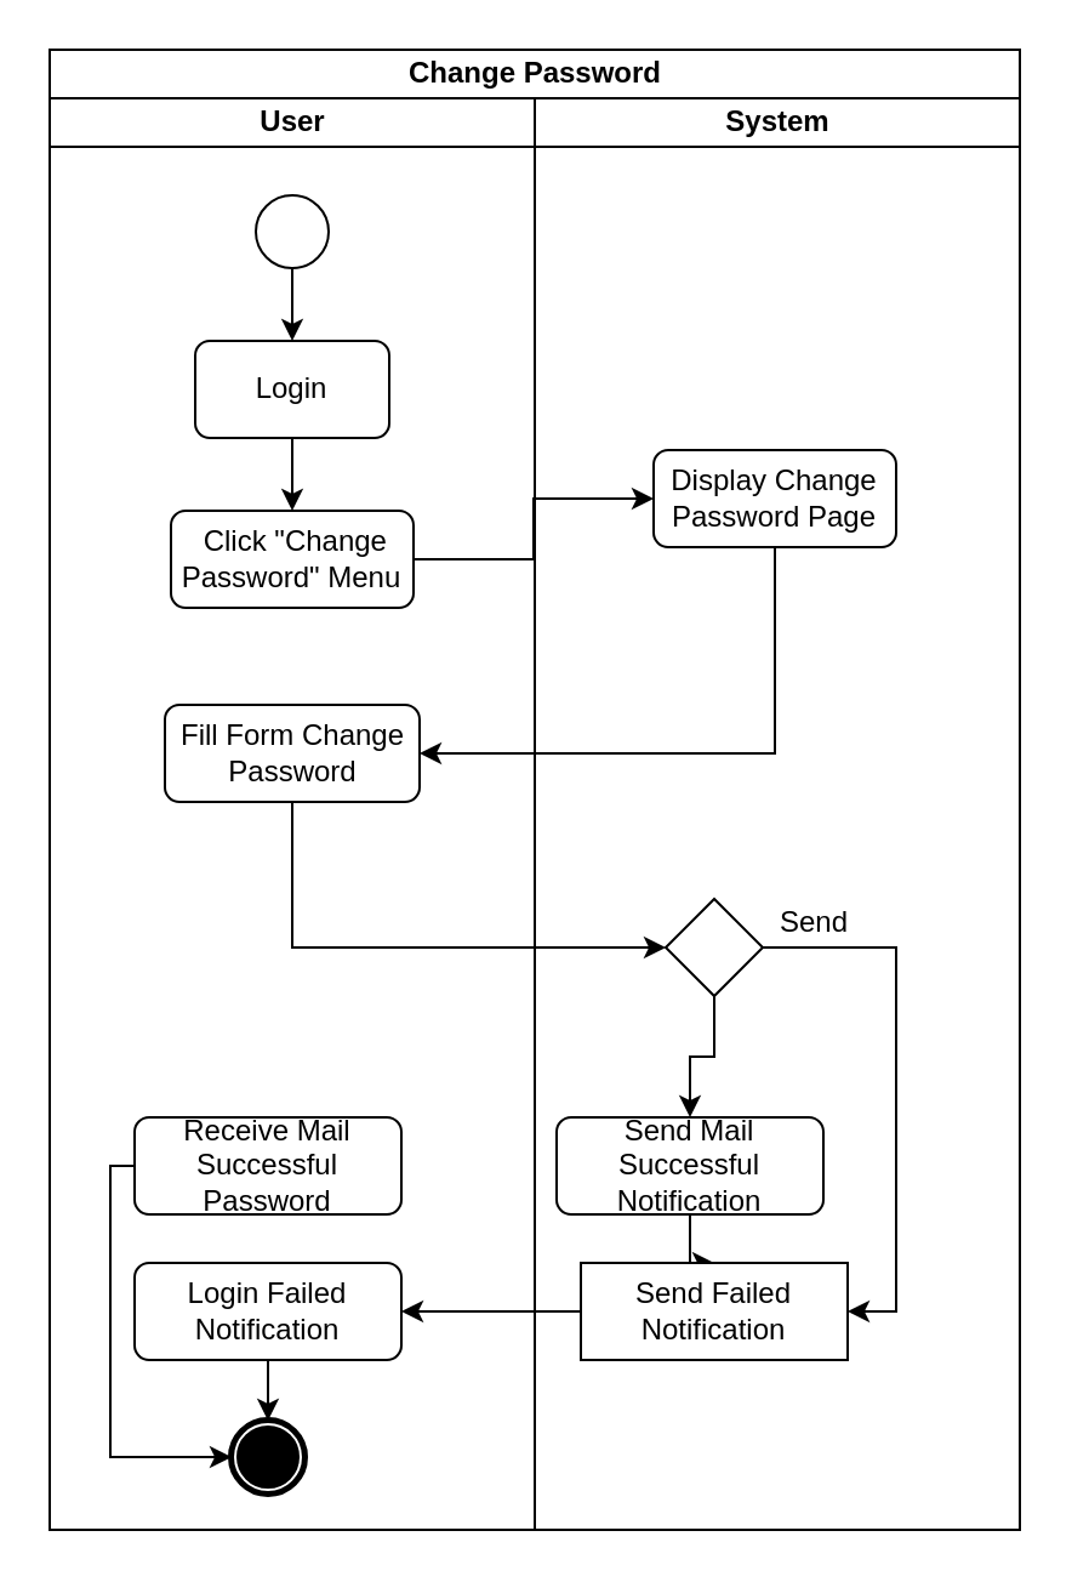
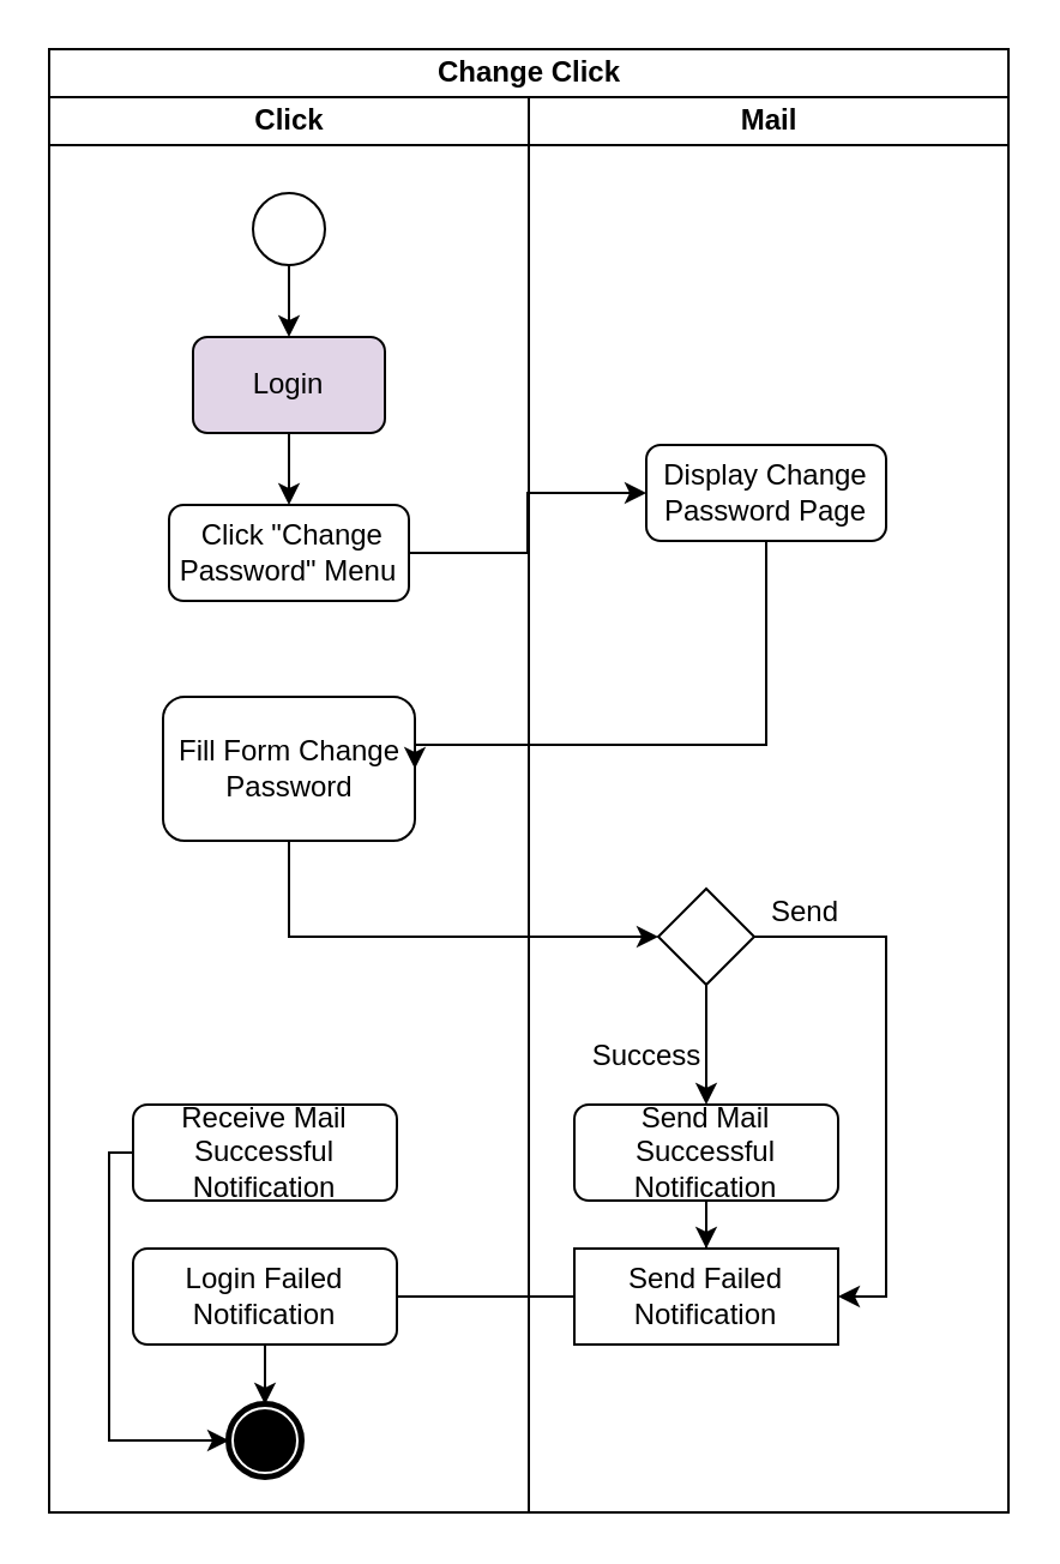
  <mxCell id="0" />
  <mxCell id="1" parent="0" />
- <mxCell id="2" value="Change Password" style="swimlane;html=1;childLayout=stackLayout;resizeParent=1;resizeParentMax=0;startSize=20;" parent="1" vertex="1"><mxGeometry x="20" y="20" width="400" height="610" as="geometry" /></mxCell>
- <mxCell id="3" value="User" style="swimlane;html=1;startSize=20;" parent="2" vertex="1"><mxGeometry y="20" width="200" height="590" as="geometry" /></mxCell>
+ <mxCell id="2" value="Change Click" style="swimlane;html=1;childLayout=stackLayout;resizeParent=1;resizeParentMax=0;startSize=20;" parent="1" vertex="1"><mxGeometry x="20" y="20" width="400" height="610" as="geometry" /></mxCell>
+ <mxCell id="3" value="Click" style="swimlane;html=1;startSize=20;" parent="2" vertex="1"><mxGeometry y="20" width="200" height="590" as="geometry" /></mxCell>
  <mxCell id="4" style="edgeStyle=orthogonalEdgeStyle;rounded=0;orthogonalLoop=1;jettySize=auto;html=1;entryX=0.5;entryY=0;entryDx=0;entryDy=0;" parent="3" source="5" target="12" edge="1"><mxGeometry relative="1" as="geometry" /></mxCell>
  <mxCell id="5" value="" style="ellipse;whiteSpace=wrap;html=1;aspect=fixed;fillColor=#FFFFFF;" parent="3" vertex="1"><mxGeometry x="85" y="40" width="30" height="30" as="geometry" /></mxCell>
  <mxCell id="6" value="&amp;nbsp;Click &quot;Change Password&quot; Menu" style="rounded=1;whiteSpace=wrap;html=1;fillColor=#FFFFFF;" parent="3" vertex="1"><mxGeometry x="50" y="170" width="100" height="40" as="geometry" /></mxCell>
- <mxCell id="7" value="Receive Mail Successful Password" style="rounded=1;whiteSpace=wrap;html=1;fillColor=#FFFFFF;" parent="3" vertex="1"><mxGeometry x="35" y="420" width="110" height="40" as="geometry" /></mxCell>
+ <mxCell id="7" value="Receive Mail Successful Notification" style="rounded=1;whiteSpace=wrap;html=1;fillColor=#FFFFFF;" parent="3" vertex="1"><mxGeometry x="35" y="420" width="110" height="40" as="geometry" /></mxCell>
  <mxCell id="8" style="edgeStyle=orthogonalEdgeStyle;rounded=0;orthogonalLoop=1;jettySize=auto;html=1;" parent="3" source="9" target="14" edge="1"><mxGeometry relative="1" as="geometry"><mxPoint x="90" y="540" as="targetPoint" /></mxGeometry></mxCell>
  <mxCell id="9" value="Login Failed Notification" style="rounded=1;whiteSpace=wrap;html=1;fillColor=#FFFFFF;" parent="3" vertex="1"><mxGeometry x="35" y="480" width="110" height="40" as="geometry" /></mxCell>
  <mxCell id="10" style="edgeStyle=orthogonalEdgeStyle;rounded=0;orthogonalLoop=1;jettySize=auto;html=1;entryX=0;entryY=0.5;entryDx=0;entryDy=0;exitX=0;exitY=0.5;exitDx=0;exitDy=0;" parent="3" source="7" target="14" edge="1"><mxGeometry relative="1" as="geometry"><Array as="points"><mxPoint x="25" y="440" /><mxPoint x="25" y="560" /></Array><mxPoint x="35" y="470" as="sourcePoint" /><mxPoint x="75" y="620" as="targetPoint" /></mxGeometry></mxCell>
  <mxCell id="11" style="edgeStyle=orthogonalEdgeStyle;rounded=0;orthogonalLoop=1;jettySize=auto;html=1;entryX=0.5;entryY=0;entryDx=0;entryDy=0;" parent="3" source="12" target="6" edge="1"><mxGeometry relative="1" as="geometry" /></mxCell>
- <mxCell id="12" value="Login" style="rounded=1;whiteSpace=wrap;html=1;fillColor=#FFFFFF;" parent="3" vertex="1"><mxGeometry x="60" y="100" width="80" height="40" as="geometry" /></mxCell>
- <mxCell id="13" value="Fill Form Change Password" style="rounded=1;whiteSpace=wrap;html=1;fillColor=#FFFFFF;" parent="3" vertex="1"><mxGeometry x="47.5" y="250" width="105" height="40" as="geometry" /></mxCell>
+ <mxCell id="12" value="Login" style="rounded=1;whiteSpace=wrap;html=1;fillColor=#e1d5e7;" parent="3" vertex="1"><mxGeometry x="60" y="100" width="80" height="40" as="geometry" /></mxCell>
+ <mxCell id="13" value="Fill Form Change Password" style="rounded=1;whiteSpace=wrap;html=1;fillColor=#FFFFFF;" parent="3" vertex="1"><mxGeometry x="47.5" y="250" width="105" height="60" as="geometry" /></mxCell>
  <mxCell id="14" value="" style="shape=mxgraph.bpmn.shape;html=1;verticalLabelPosition=bottom;labelBackgroundColor=#ffffff;verticalAlign=top;align=center;perimeter=ellipsePerimeter;outlineConnect=0;outline=end;symbol=terminate;" vertex="1" parent="3"><mxGeometry x="75" y="545" width="30" height="30" as="geometry" /></mxCell>
  <mxCell id="15" style="edgeStyle=orthogonalEdgeStyle;rounded=0;orthogonalLoop=1;jettySize=auto;html=1;" parent="2" source="21" target="22" edge="1"><mxGeometry relative="1" as="geometry" /></mxCell>
- <mxCell id="16" style="edgeStyle=orthogonalEdgeStyle;rounded=0;orthogonalLoop=1;jettySize=auto;html=1;entryX=1;entryY=0.5;entryDx=0;entryDy=0;" parent="2" source="22" target="9" edge="1"><mxGeometry relative="1" as="geometry" /></mxCell>
- <mxCell id="17" value="System" style="swimlane;html=1;startSize=20;" parent="2" vertex="1"><mxGeometry x="200" y="20" width="200" height="590" as="geometry" /></mxCell>
+ <mxCell id="16" style="edgeStyle=orthogonalEdgeStyle;rounded=0;orthogonalLoop=1;jettySize=auto;html=1;entryX=1;entryY=0.5;entryDx=0;entryDy=0;endArrow=none;" parent="2" source="22" target="9" edge="1"><mxGeometry relative="1" as="geometry" /></mxCell>
+ <mxCell id="17" value="Mail" style="swimlane;html=1;startSize=20;" parent="2" vertex="1"><mxGeometry x="200" y="20" width="200" height="590" as="geometry" /></mxCell>
  <mxCell id="18" style="edgeStyle=orthogonalEdgeStyle;rounded=0;orthogonalLoop=1;jettySize=auto;html=1;entryX=0.5;entryY=0;entryDx=0;entryDy=0;" parent="17" source="20" target="21" edge="1"><mxGeometry relative="1" as="geometry"><mxPoint x="74" y="540" as="targetPoint" /></mxGeometry></mxCell>
  <mxCell id="19" style="edgeStyle=orthogonalEdgeStyle;rounded=0;orthogonalLoop=1;jettySize=auto;html=1;entryX=1;entryY=0.5;entryDx=0;entryDy=0;exitX=0.5;exitY=1;exitDx=0;exitDy=0;" parent="17" source="20" target="22" edge="1"><mxGeometry relative="1" as="geometry"><Array as="points"><mxPoint x="149" y="350" /><mxPoint x="149" y="500" /></Array><mxPoint x="149" y="340" as="sourcePoint" /></mxGeometry></mxCell>
  <mxCell id="20" value="" style="rhombus;whiteSpace=wrap;html=1;fillColor=#FFFFFF;rotation=-90;" parent="17" vertex="1"><mxGeometry x="54" y="330" width="40" height="40" as="geometry" /></mxCell>
- <mxCell id="21" value="Send Mail Successful Notification" style="rounded=1;whiteSpace=wrap;html=1;fillColor=#FFFFFF;" parent="17" vertex="1"><mxGeometry x="9" y="420" width="110" height="40" as="geometry" /></mxCell>
+ <mxCell id="21" value="Send Mail Successful Notification" style="rounded=1;whiteSpace=wrap;html=1;fillColor=#FFFFFF;" parent="17" vertex="1"><mxGeometry x="19" y="420" width="110" height="40" as="geometry" /></mxCell>
  <mxCell id="22" value="Send Failed Notification" style="whiteSpace=wrap;html=1;fillColor=#FFFFFF;rounded=0;" parent="17" vertex="1"><mxGeometry x="19" y="480" width="110" height="40" as="geometry" /></mxCell>
+ <mxCell id="23" value="Success" style="text;html=1;align=center;verticalAlign=middle;resizable=0;points=[];autosize=1;strokeColor=none;" parent="17" vertex="1"><mxGeometry x="19" y="390" width="60" height="20" as="geometry" /></mxCell>
  <mxCell id="24" value="Display Change Password Page" style="rounded=1;whiteSpace=wrap;html=1;fillColor=#FFFFFF;" parent="17" vertex="1"><mxGeometry x="49" y="145" width="100" height="40" as="geometry" /></mxCell>
  <mxCell id="25" value="Send" style="text;html=1;align=center;verticalAlign=middle;resizable=0;points=[];autosize=1;strokeColor=none;" parent="17" vertex="1"><mxGeometry x="90" y="330" width="50" height="20" as="geometry" /></mxCell>
  <mxCell id="26" style="edgeStyle=orthogonalEdgeStyle;rounded=0;orthogonalLoop=1;jettySize=auto;html=1;" parent="2" source="6" target="24" edge="1"><mxGeometry relative="1" as="geometry" /></mxCell>
  <mxCell id="27" style="edgeStyle=orthogonalEdgeStyle;rounded=0;orthogonalLoop=1;jettySize=auto;html=1;entryX=1;entryY=0.5;entryDx=0;entryDy=0;" parent="2" source="24" target="13" edge="1"><mxGeometry relative="1" as="geometry"><Array as="points"><mxPoint x="299" y="290" /></Array></mxGeometry></mxCell>
  <mxCell id="28" style="edgeStyle=orthogonalEdgeStyle;rounded=0;orthogonalLoop=1;jettySize=auto;html=1;entryX=0.5;entryY=0;entryDx=0;entryDy=0;" parent="2" source="13" target="20" edge="1"><mxGeometry relative="1" as="geometry"><mxPoint x="100" y="350" as="targetPoint" /><Array as="points"><mxPoint x="100" y="370" /></Array></mxGeometry></mxCell>
